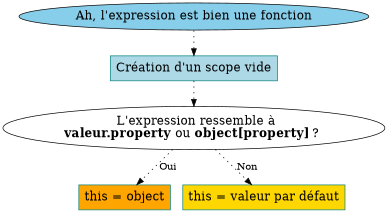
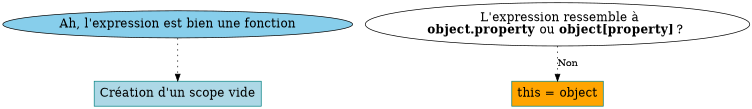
  digraph {
    node [color=teal fontsize=18 shape=box style=filled]
    edge [style=dotted]
    n1 [color=black fillcolor=skyblue label="Ah, l'expression est bien une fonction" shape=ellipse width=1]
    n2 [fillcolor=lightblue label="Création d'un scope vide" width=1]
-   n3 [label=< L'expression ressemble à<BR/><B>valeur.property</B> ou <B>object[property]</B> ? > shape=ellipse width=1 color="" style=""]
+   n3 [label=< L'expression ressemble à<BR/><B>object.property</B> ou <B>object[property]</B> ? > shape=ellipse width=1 color="" style=""]
    n4 [fillcolor=orange label="this = object" width=1]
-   n5 [fillcolor=gold label="this = valeur par défaut" width=1]
    subgraph sub_1 {
      n1
      n2
      n3
      n4
-     n5
    }
    n1 -> n2
-   n2 -> n3
-   n3 -> n4 [label=Oui]
-   n3 -> n5 [label=Non]
+   n3 -> n4 [label=Non]
  }
